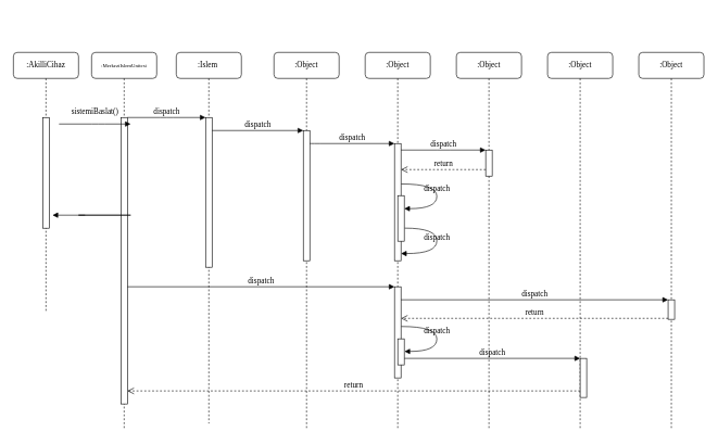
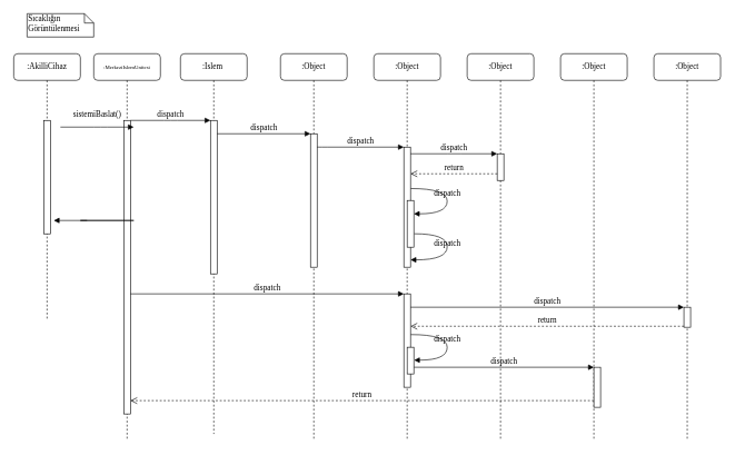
  <mxCell id="0" />
  <mxCell id="1" parent="0" />
  <mxCell id="2" value=":Islem&amp;nbsp;" style="shape=umlLifeline;perimeter=lifelinePerimeter;whiteSpace=wrap;html=1;container=1;collapsible=0;recursiveResize=0;outlineConnect=0;rounded=1;shadow=0;comic=0;labelBackgroundColor=none;strokeWidth=1;fontFamily=Verdana;fontSize=12;align=center;" parent="1" vertex="1"><mxGeometry x="270" y="80" width="100" height="570" as="geometry" /></mxCell>
  <mxCell id="3" value="" style="html=1;points=[];perimeter=orthogonalPerimeter;rounded=0;shadow=0;comic=0;labelBackgroundColor=none;strokeWidth=1;fontFamily=Verdana;fontSize=12;align=center;" parent="2" vertex="1"><mxGeometry x="45" y="100" width="10" height="230" as="geometry" /></mxCell>
  <mxCell id="4" value=":Object" style="shape=umlLifeline;perimeter=lifelinePerimeter;whiteSpace=wrap;html=1;container=1;collapsible=0;recursiveResize=0;outlineConnect=0;rounded=1;shadow=0;comic=0;labelBackgroundColor=none;strokeWidth=1;fontFamily=Verdana;fontSize=12;align=center;size=40;" parent="1" vertex="1"><mxGeometry x="420" y="80" width="100" height="580" as="geometry" /></mxCell>
  <mxCell id="5" value="" style="html=1;points=[];perimeter=orthogonalPerimeter;rounded=0;shadow=0;comic=0;labelBackgroundColor=none;strokeWidth=1;fontFamily=Verdana;fontSize=12;align=center;" parent="4" vertex="1"><mxGeometry x="45" y="120" width="10" height="200" as="geometry" /></mxCell>
  <mxCell id="6" value=":Object" style="shape=umlLifeline;perimeter=lifelinePerimeter;whiteSpace=wrap;html=1;container=1;collapsible=0;recursiveResize=0;outlineConnect=0;rounded=1;shadow=0;comic=0;labelBackgroundColor=none;strokeWidth=1;fontFamily=Verdana;fontSize=12;align=center;" parent="1" vertex="1"><mxGeometry x="560" y="80" width="100" height="580" as="geometry" /></mxCell>
  <mxCell id="7" value=":Object" style="shape=umlLifeline;perimeter=lifelinePerimeter;whiteSpace=wrap;html=1;container=1;collapsible=0;recursiveResize=0;outlineConnect=0;rounded=1;shadow=0;comic=0;labelBackgroundColor=none;strokeWidth=1;fontFamily=Verdana;fontSize=12;align=center;" parent="1" vertex="1"><mxGeometry x="700" y="80" width="100" height="580" as="geometry" /></mxCell>
  <mxCell id="8" value=":Object" style="shape=umlLifeline;perimeter=lifelinePerimeter;whiteSpace=wrap;html=1;container=1;collapsible=0;recursiveResize=0;outlineConnect=0;rounded=1;shadow=0;comic=0;labelBackgroundColor=none;strokeWidth=1;fontFamily=Verdana;fontSize=12;align=center;" parent="1" vertex="1"><mxGeometry x="840" y="80" width="100" height="580" as="geometry" /></mxCell>
  <mxCell id="9" value=":Object" style="shape=umlLifeline;perimeter=lifelinePerimeter;whiteSpace=wrap;html=1;container=1;collapsible=0;recursiveResize=0;outlineConnect=0;rounded=1;shadow=0;comic=0;labelBackgroundColor=none;strokeWidth=1;fontFamily=Verdana;fontSize=12;align=center;" parent="1" vertex="1"><mxGeometry x="980" y="80" width="100" height="580" as="geometry" /></mxCell>
  <mxCell id="10" value="&lt;font  style=&quot;font-size: 8px;&quot;&gt;:MerkeziIslemUnitesi&lt;/font&gt;" style="shape=umlLifeline;perimeter=lifelinePerimeter;whiteSpace=wrap;html=1;container=1;collapsible=0;recursiveResize=0;outlineConnect=0;rounded=1;shadow=0;comic=0;labelBackgroundColor=none;strokeWidth=1;fontFamily=Verdana;fontSize=12;align=center;" parent="1" vertex="1"><mxGeometry x="140" y="80" width="100" height="580" as="geometry" /></mxCell>
  <mxCell id="11" value="" style="html=1;points=[];perimeter=orthogonalPerimeter;rounded=0;shadow=0;comic=0;labelBackgroundColor=none;strokeWidth=1;fontFamily=Verdana;fontSize=12;align=center;" parent="10" vertex="1"><mxGeometry x="45" y="100" width="10" height="440" as="geometry" /></mxCell>
  <mxCell id="12" value="" style="html=1;points=[];perimeter=orthogonalPerimeter;rounded=0;shadow=0;comic=0;labelBackgroundColor=none;strokeWidth=1;fontFamily=Verdana;fontSize=12;align=center;" parent="1" vertex="1"><mxGeometry x="605" y="220" width="10" height="180" as="geometry" /></mxCell>
  <mxCell id="13" value="dispatch" style="html=1;verticalAlign=bottom;endArrow=block;labelBackgroundColor=none;fontFamily=Verdana;fontSize=12;edgeStyle=elbowEdgeStyle;elbow=vertical;" parent="1" source="5" target="12" edge="1"><mxGeometry relative="1" as="geometry"><mxPoint x="530" y="220" as="sourcePoint" /><Array as="points"><mxPoint x="480" y="220" /></Array></mxGeometry></mxCell>
  <mxCell id="14" value="" style="html=1;points=[];perimeter=orthogonalPerimeter;rounded=0;shadow=0;comic=0;labelBackgroundColor=none;strokeWidth=1;fontFamily=Verdana;fontSize=12;align=center;" parent="1" vertex="1"><mxGeometry x="745" y="230" width="10" height="40" as="geometry" /></mxCell>
  <mxCell id="15" value="dispatch" style="html=1;verticalAlign=bottom;endArrow=block;entryX=0;entryY=0;labelBackgroundColor=none;fontFamily=Verdana;fontSize=12;edgeStyle=elbowEdgeStyle;elbow=vertical;" parent="1" source="12" target="14" edge="1"><mxGeometry relative="1" as="geometry"><mxPoint x="670" y="230" as="sourcePoint" /></mxGeometry></mxCell>
  <mxCell id="16" value="return" style="html=1;verticalAlign=bottom;endArrow=open;dashed=1;endSize=8;labelBackgroundColor=none;fontFamily=Verdana;fontSize=12;edgeStyle=elbowEdgeStyle;elbow=vertical;" parent="1" source="14" target="12" edge="1"><mxGeometry relative="1" as="geometry"><mxPoint x="670" y="306" as="targetPoint" /><Array as="points"><mxPoint x="690" y="260" /><mxPoint x="720" y="260" /></Array></mxGeometry></mxCell>
  <mxCell id="17" value="" style="html=1;points=[];perimeter=orthogonalPerimeter;rounded=0;shadow=0;comic=0;labelBackgroundColor=none;strokeWidth=1;fontFamily=Verdana;fontSize=12;align=center;" parent="1" vertex="1"><mxGeometry x="605" y="440" width="10" height="140" as="geometry" /></mxCell>
  <mxCell id="18" value="dispatch" style="html=1;verticalAlign=bottom;endArrow=block;entryX=0;entryY=0;labelBackgroundColor=none;fontFamily=Verdana;fontSize=12;" parent="1" source="11" target="17" edge="1"><mxGeometry relative="1" as="geometry"><mxPoint x="530" y="420" as="sourcePoint" /></mxGeometry></mxCell>
  <mxCell id="19" value="" style="html=1;points=[];perimeter=orthogonalPerimeter;rounded=0;shadow=0;comic=0;labelBackgroundColor=none;strokeColor=#000000;strokeWidth=1;fillColor=#FFFFFF;fontFamily=Verdana;fontSize=12;fontColor=#000000;align=center;" parent="1" vertex="1"><mxGeometry x="1025" y="460" width="10" height="30" as="geometry" /></mxCell>
  <mxCell id="20" value="dispatch" style="html=1;verticalAlign=bottom;endArrow=block;entryX=0;entryY=0;labelBackgroundColor=none;fontFamily=Verdana;fontSize=12;" parent="1" source="17" target="19" edge="1"><mxGeometry relative="1" as="geometry"><mxPoint x="950" y="340" as="sourcePoint" /></mxGeometry></mxCell>
  <mxCell id="21" value="return" style="html=1;verticalAlign=bottom;endArrow=open;dashed=1;endSize=8;exitX=0;exitY=0.95;labelBackgroundColor=none;fontFamily=Verdana;fontSize=12;" parent="1" source="19" target="17" edge="1"><mxGeometry relative="1" as="geometry"><mxPoint x="950" y="416" as="targetPoint" /></mxGeometry></mxCell>
  <mxCell id="22" value="" style="html=1;points=[];perimeter=orthogonalPerimeter;rounded=0;shadow=0;comic=0;labelBackgroundColor=none;strokeWidth=1;fontFamily=Verdana;fontSize=12;align=center;" parent="1" vertex="1"><mxGeometry x="890" y="550" width="10" height="60" as="geometry" /></mxCell>
  <mxCell id="23" value="dispatch" style="html=1;verticalAlign=bottom;endArrow=block;entryX=0;entryY=0;labelBackgroundColor=none;fontFamily=Verdana;fontSize=12;edgeStyle=elbowEdgeStyle;elbow=vertical;" parent="1" source="30" target="22" edge="1"><mxGeometry relative="1" as="geometry"><mxPoint x="820" y="550" as="sourcePoint" /></mxGeometry></mxCell>
  <mxCell id="24" value="return" style="html=1;verticalAlign=bottom;endArrow=open;dashed=1;endSize=8;labelBackgroundColor=none;fontFamily=Verdana;fontSize=12;edgeStyle=elbowEdgeStyle;elbow=vertical;" parent="1" source="22" target="11" edge="1"><mxGeometry relative="1" as="geometry"><mxPoint x="820" y="626" as="targetPoint" /><Array as="points"><mxPoint x="590" y="600" /></Array></mxGeometry></mxCell>
  <mxCell id="25" value="dispatch" style="html=1;verticalAlign=bottom;endArrow=block;entryX=0;entryY=0;labelBackgroundColor=none;fontFamily=Verdana;fontSize=12;edgeStyle=elbowEdgeStyle;elbow=vertical;" parent="1" source="11" target="3" edge="1"><mxGeometry relative="1" as="geometry"><mxPoint x="240" y="190" as="sourcePoint" /></mxGeometry></mxCell>
  <mxCell id="26" value="dispatch" style="html=1;verticalAlign=bottom;endArrow=block;entryX=0;entryY=0;labelBackgroundColor=none;fontFamily=Verdana;fontSize=12;edgeStyle=elbowEdgeStyle;elbow=vertical;" parent="1" source="3" target="5" edge="1"><mxGeometry relative="1" as="geometry"><mxPoint x="390" y="200" as="sourcePoint" /></mxGeometry></mxCell>
  <mxCell id="27" value="" style="html=1;points=[];perimeter=orthogonalPerimeter;rounded=0;shadow=0;comic=0;labelBackgroundColor=none;strokeWidth=1;fontFamily=Verdana;fontSize=12;align=center;" parent="1" vertex="1"><mxGeometry x="610" y="300" width="10" height="70" as="geometry" /></mxCell>
  <mxCell id="28" value="dispatch" style="html=1;verticalAlign=bottom;endArrow=block;labelBackgroundColor=none;fontFamily=Verdana;fontSize=12;elbow=vertical;edgeStyle=orthogonalEdgeStyle;curved=1;entryX=1;entryY=0.286;entryPerimeter=0;exitX=1.038;exitY=0.345;exitPerimeter=0;" parent="1" source="12" target="27" edge="1"><mxGeometry relative="1" as="geometry"><mxPoint x="485" y="230" as="sourcePoint" /><mxPoint x="615" y="230" as="targetPoint" /><Array as="points"><mxPoint x="670" y="282" /><mxPoint x="670" y="320" /></Array></mxGeometry></mxCell>
  <mxCell id="29" value="dispatch" style="html=1;verticalAlign=bottom;endArrow=block;labelBackgroundColor=none;fontFamily=Verdana;fontSize=12;elbow=vertical;edgeStyle=orthogonalEdgeStyle;curved=1;exitX=1.066;exitY=0.713;exitPerimeter=0;" parent="1" source="27" edge="1"><mxGeometry relative="1" as="geometry"><mxPoint x="630.333" y="350" as="sourcePoint" /><mxPoint x="615" y="389" as="targetPoint" /><Array as="points"><mxPoint x="670" y="350" /><mxPoint x="670" y="389" /></Array></mxGeometry></mxCell>
  <mxCell id="30" value="" style="html=1;points=[];perimeter=orthogonalPerimeter;rounded=0;shadow=0;comic=0;labelBackgroundColor=none;strokeWidth=1;fontFamily=Verdana;fontSize=12;align=center;" parent="1" vertex="1"><mxGeometry x="610" y="520" width="10" height="40" as="geometry" /></mxCell>
  <mxCell id="31" value="dispatch" style="html=1;verticalAlign=bottom;endArrow=block;labelBackgroundColor=none;fontFamily=Verdana;fontSize=12;elbow=vertical;edgeStyle=orthogonalEdgeStyle;curved=1;entryX=1;entryY=0.286;entryPerimeter=0;exitX=1.038;exitY=0.345;exitPerimeter=0;" parent="1" edge="1"><mxGeometry relative="1" as="geometry"><mxPoint x="615.333" y="501" as="sourcePoint" /><mxPoint x="620.333" y="539.333" as="targetPoint" /><Array as="points"><mxPoint x="670" y="501" /><mxPoint x="670" y="539" /></Array></mxGeometry></mxCell>
+ <mxCell id="32" value="Sıcaklığın Görüntülenmesi" style="shape=note;whiteSpace=wrap;html=1;size=14;verticalAlign=top;align=left;spacingTop=-6;rounded=0;shadow=0;comic=0;labelBackgroundColor=none;strokeWidth=1;fontFamily=Verdana;fontSize=12" parent="1" vertex="1"><mxGeometry x="40" y="20" width="100" height="35" as="geometry" /></mxCell>
  <mxCell id="33" value=":AkilliCihaz" style="shape=umlLifeline;perimeter=lifelinePerimeter;whiteSpace=wrap;html=1;container=1;collapsible=0;recursiveResize=0;outlineConnect=0;rounded=1;shadow=0;comic=0;labelBackgroundColor=none;strokeWidth=1;fontFamily=Verdana;fontSize=12;align=center;" parent="1" vertex="1"><mxGeometry x="20" y="80" width="100" height="400" as="geometry" /></mxCell>
  <mxCell id="34" value="" style="html=1;points=[];perimeter=orthogonalPerimeter;rounded=0;shadow=0;comic=0;labelBackgroundColor=none;strokeWidth=1;fontFamily=Verdana;fontSize=12;align=center;" parent="33" vertex="1"><mxGeometry x="45" y="100" width="10" height="170" as="geometry" /></mxCell>
  <mxCell id="35" value="sistemiBaslat()" style="html=1;verticalAlign=bottom;endArrow=block;labelBackgroundColor=none;fontFamily=Verdana;fontSize=12;edgeStyle=elbowEdgeStyle;elbow=vertical;" parent="1" edge="1"><mxGeometry y="10" relative="1" as="geometry"><mxPoint x="90" y="190" as="sourcePoint" /><mxPoint x="200" y="190" as="targetPoint" /><Array as="points"><mxPoint x="150" y="190" /></Array><mxPoint as="offset" /></mxGeometry></mxCell>
  <mxCell id="36" value="" style="html=1;verticalAlign=bottom;endArrow=block;rounded=0;" parent="1" edge="1"><mxGeometry x="-0.4" width="80" relative="1" as="geometry"><mxPoint x="130" y="330" as="sourcePoint" /><mxPoint x="80" y="330" as="targetPoint" /><Array as="points"><mxPoint x="120" y="330" /><mxPoint x="200" y="330" /></Array><mxPoint as="offset" /></mxGeometry></mxCell>
